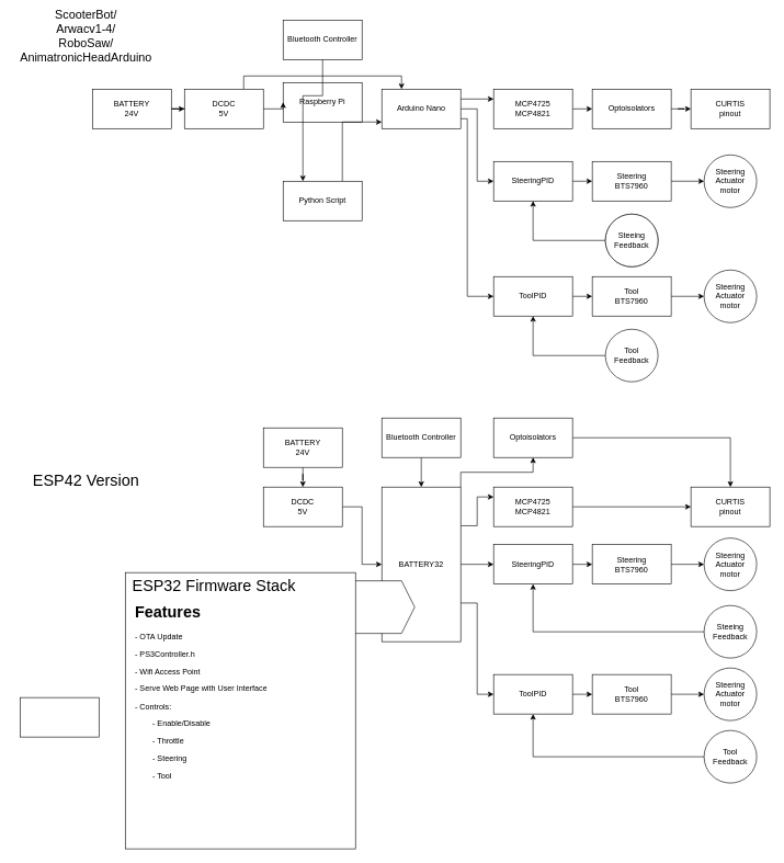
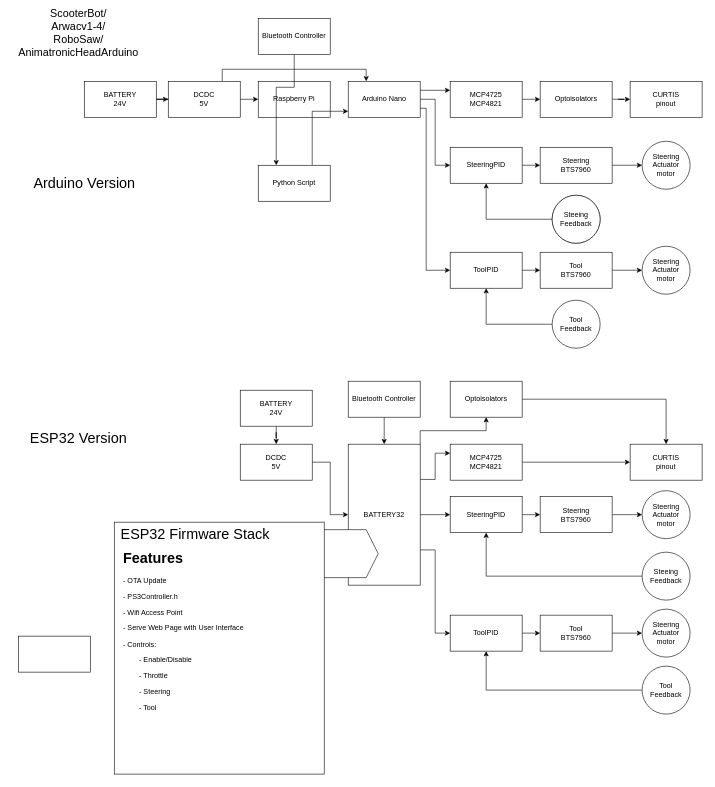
  <mxCell id="0" />
  <mxCell id="1" parent="0" />
  <mxCell id="2" style="edgeStyle=orthogonalEdgeStyle;rounded=0;orthogonalLoop=1;jettySize=auto;html=1;exitX=1;exitY=0.25;exitDx=0;exitDy=0;entryX=0;entryY=0.25;entryDx=0;entryDy=0;" parent="1" source="5" target="20" edge="1"><mxGeometry relative="1" as="geometry" /></mxCell>
  <mxCell id="3" style="edgeStyle=orthogonalEdgeStyle;rounded=0;orthogonalLoop=1;jettySize=auto;html=1;exitX=1;exitY=0.5;exitDx=0;exitDy=0;entryX=0;entryY=0.5;entryDx=0;entryDy=0;" parent="1" source="5" target="11" edge="1"><mxGeometry relative="1" as="geometry" /></mxCell>
  <mxCell id="4" style="edgeStyle=orthogonalEdgeStyle;rounded=0;orthogonalLoop=1;jettySize=auto;html=1;exitX=1;exitY=0.75;exitDx=0;exitDy=0;entryX=0;entryY=0.5;entryDx=0;entryDy=0;" parent="1" source="5" target="16" edge="1"><mxGeometry relative="1" as="geometry"><Array as="points"><mxPoint x="710" y="180" /><mxPoint x="710" y="450" /></Array></mxGeometry></mxCell>
  <mxCell id="5" value="Arduino Nano" style="rounded=0;whiteSpace=wrap;html=1;" parent="1" vertex="1"><mxGeometry x="580" y="135" width="120" height="60" as="geometry" /></mxCell>
  <mxCell id="6" style="edgeStyle=orthogonalEdgeStyle;rounded=0;orthogonalLoop=1;jettySize=auto;html=1;exitX=1;exitY=0.5;exitDx=0;exitDy=0;" parent="1" source="7" target="24" edge="1"><mxGeometry relative="1" as="geometry" /></mxCell>
  <mxCell id="7" value="Steering&lt;br&gt;BTS7960" style="rounded=0;whiteSpace=wrap;html=1;" parent="1" vertex="1"><mxGeometry x="900" y="245" width="120" height="60" as="geometry" /></mxCell>
  <mxCell id="8" style="edgeStyle=orthogonalEdgeStyle;rounded=0;orthogonalLoop=1;jettySize=auto;html=1;exitX=1;exitY=0.5;exitDx=0;exitDy=0;" parent="1" source="9" target="25" edge="1"><mxGeometry relative="1" as="geometry" /></mxCell>
  <mxCell id="9" value="Tool&lt;br&gt;BTS7960" style="rounded=0;whiteSpace=wrap;html=1;" parent="1" vertex="1"><mxGeometry x="900" y="420" width="120" height="60" as="geometry" /></mxCell>
  <mxCell id="10" style="edgeStyle=orthogonalEdgeStyle;rounded=0;orthogonalLoop=1;jettySize=auto;html=1;exitX=1;exitY=0.5;exitDx=0;exitDy=0;entryX=0;entryY=0.5;entryDx=0;entryDy=0;" parent="1" source="11" target="7" edge="1"><mxGeometry relative="1" as="geometry" /></mxCell>
  <mxCell id="11" value="SteeringPID" style="rounded=0;whiteSpace=wrap;html=1;" parent="1" vertex="1"><mxGeometry x="750" y="245" width="120" height="60" as="geometry" /></mxCell>
  <mxCell id="12" value="Steeing Feedback&lt;br&gt;" style="ellipse;whiteSpace=wrap;html=1;aspect=fixed;" parent="1" vertex="1"><mxGeometry x="920" y="325" width="80" height="80" as="geometry" /></mxCell>
  <mxCell id="13" style="edgeStyle=orthogonalEdgeStyle;rounded=0;orthogonalLoop=1;jettySize=auto;html=1;exitX=0;exitY=0.5;exitDx=0;exitDy=0;entryX=0.5;entryY=1;entryDx=0;entryDy=0;" parent="1" source="14" target="11" edge="1"><mxGeometry relative="1" as="geometry" /></mxCell>
  <mxCell id="14" value="Steeing Feedback&lt;br&gt;" style="ellipse;whiteSpace=wrap;html=1;aspect=fixed;" parent="1" vertex="1"><mxGeometry x="920" y="325" width="80" height="80" as="geometry" /></mxCell>
  <mxCell id="15" style="edgeStyle=orthogonalEdgeStyle;rounded=0;orthogonalLoop=1;jettySize=auto;html=1;exitX=1;exitY=0.5;exitDx=0;exitDy=0;entryX=0;entryY=0.5;entryDx=0;entryDy=0;" parent="1" source="16" target="9" edge="1"><mxGeometry relative="1" as="geometry" /></mxCell>
  <mxCell id="16" value="ToolPID" style="rounded=0;whiteSpace=wrap;html=1;" parent="1" vertex="1"><mxGeometry x="750" y="420" width="120" height="60" as="geometry" /></mxCell>
  <mxCell id="17" style="edgeStyle=orthogonalEdgeStyle;rounded=0;orthogonalLoop=1;jettySize=auto;html=1;exitX=0;exitY=0.5;exitDx=0;exitDy=0;entryX=0.5;entryY=1;entryDx=0;entryDy=0;" parent="1" source="18" target="16" edge="1"><mxGeometry relative="1" as="geometry" /></mxCell>
  <mxCell id="18" value="Tool Feedback" style="ellipse;whiteSpace=wrap;html=1;aspect=fixed;" parent="1" vertex="1"><mxGeometry x="920" y="500" width="80" height="80" as="geometry" /></mxCell>
  <mxCell id="19" style="edgeStyle=orthogonalEdgeStyle;rounded=0;orthogonalLoop=1;jettySize=auto;html=1;exitX=1;exitY=0.5;exitDx=0;exitDy=0;entryX=0;entryY=0.5;entryDx=0;entryDy=0;" parent="1" source="20" target="22" edge="1"><mxGeometry relative="1" as="geometry" /></mxCell>
  <mxCell id="20" value="MCP4725&lt;br&gt;MCP4821" style="rounded=0;whiteSpace=wrap;html=1;" parent="1" vertex="1"><mxGeometry x="750" y="135" width="120" height="60" as="geometry" /></mxCell>
  <mxCell id="21" style="edgeStyle=orthogonalEdgeStyle;rounded=0;orthogonalLoop=1;jettySize=auto;html=1;exitX=1;exitY=0.5;exitDx=0;exitDy=0;" parent="1" source="22" target="23" edge="1"><mxGeometry relative="1" as="geometry" /></mxCell>
  <mxCell id="22" value="Optoisolators" style="rounded=0;whiteSpace=wrap;html=1;" parent="1" vertex="1"><mxGeometry x="900" y="135" width="120" height="60" as="geometry" /></mxCell>
  <mxCell id="23" value="CURTIS&lt;br&gt;pinout" style="rounded=0;whiteSpace=wrap;html=1;" parent="1" vertex="1"><mxGeometry x="1050" y="135" width="120" height="60" as="geometry" /></mxCell>
  <mxCell id="24" value="Steering&lt;br&gt;Actuator&lt;br&gt;motor" style="ellipse;whiteSpace=wrap;html=1;aspect=fixed;" parent="1" vertex="1"><mxGeometry x="1070" y="235" width="80" height="80" as="geometry" /></mxCell>
  <mxCell id="25" value="Steering&lt;br&gt;Actuator&lt;br&gt;motor" style="ellipse;whiteSpace=wrap;html=1;aspect=fixed;" parent="1" vertex="1"><mxGeometry x="1070" y="410" width="80" height="80" as="geometry" /></mxCell>
- <mxCell id="26" value="Raspberry Pi" style="rounded=0;whiteSpace=wrap;html=1;" parent="1" vertex="1"><mxGeometry x="430" y="125" width="120" height="60" as="geometry" /></mxCell>
+ <mxCell id="26" value="Raspberry Pi" style="rounded=0;whiteSpace=wrap;html=1;" parent="1" vertex="1"><mxGeometry x="430" y="135" width="120" height="60" as="geometry" /></mxCell>
  <mxCell id="27" style="edgeStyle=orthogonalEdgeStyle;rounded=0;orthogonalLoop=1;jettySize=auto;html=1;exitX=1;exitY=0.5;exitDx=0;exitDy=0;entryX=0;entryY=0.5;entryDx=0;entryDy=0;" parent="1" source="29" target="26" edge="1"><mxGeometry relative="1" as="geometry" /></mxCell>
  <mxCell id="28" style="edgeStyle=orthogonalEdgeStyle;rounded=0;orthogonalLoop=1;jettySize=auto;html=1;exitX=0.75;exitY=0;exitDx=0;exitDy=0;entryX=0.25;entryY=0;entryDx=0;entryDy=0;" parent="1" source="29" target="5" edge="1"><mxGeometry relative="1" as="geometry" /></mxCell>
  <mxCell id="29" value="DCDC&lt;br&gt;5V&lt;br&gt;" style="rounded=0;whiteSpace=wrap;html=1;" parent="1" vertex="1"><mxGeometry x="280" y="135" width="120" height="60" as="geometry" /></mxCell>
  <mxCell id="30" style="edgeStyle=orthogonalEdgeStyle;rounded=0;orthogonalLoop=1;jettySize=auto;html=1;exitX=1;exitY=0.5;exitDx=0;exitDy=0;" parent="1" source="31" target="29" edge="1"><mxGeometry relative="1" as="geometry" /></mxCell>
  <mxCell id="31" value="BATTERY&lt;br&gt;24V" style="rounded=0;whiteSpace=wrap;html=1;" parent="1" vertex="1"><mxGeometry x="140" y="135" width="120" height="60" as="geometry" /></mxCell>
  <mxCell id="32" style="edgeStyle=orthogonalEdgeStyle;rounded=0;orthogonalLoop=1;jettySize=auto;html=1;exitX=0.75;exitY=0;exitDx=0;exitDy=0;" parent="1" source="33" edge="1"><mxGeometry relative="1" as="geometry"><mxPoint x="580" y="185" as="targetPoint" /><Array as="points"><mxPoint x="520" y="185" /><mxPoint x="580" y="185" /></Array></mxGeometry></mxCell>
  <mxCell id="33" value="Python Script" style="rounded=0;whiteSpace=wrap;html=1;" parent="1" vertex="1"><mxGeometry x="430" y="275" width="120" height="60" as="geometry" /></mxCell>
  <mxCell id="34" style="edgeStyle=orthogonalEdgeStyle;rounded=0;orthogonalLoop=1;jettySize=auto;html=1;exitX=0.5;exitY=1;exitDx=0;exitDy=0;entryX=0.25;entryY=0;entryDx=0;entryDy=0;" parent="1" source="35" target="33" edge="1"><mxGeometry relative="1" as="geometry"><Array as="points"><mxPoint x="490" y="145" /><mxPoint x="460" y="145" /></Array></mxGeometry></mxCell>
  <mxCell id="35" value="Bluetooth Controller" style="rounded=0;whiteSpace=wrap;html=1;" parent="1" vertex="1"><mxGeometry x="430" y="30" width="120" height="60" as="geometry" /></mxCell>
  <mxCell id="36" value="&lt;font style=&quot;font-size: 18px&quot;&gt;ScooterBot/&lt;br&gt;Arwacv1-4/&lt;br&gt;RoboSaw/&lt;br&gt;AnimatronicHeadArduino&lt;/font&gt;" style="text;html=1;resizable=0;autosize=1;align=center;verticalAlign=middle;points=[];fillColor=none;strokeColor=none;rounded=0;" parent="1" vertex="1"><mxGeometry x="20" y="20" width="220" height="70" as="geometry" /></mxCell>
- <mxCell id="38" value="&lt;font style=&quot;font-size: 24px&quot;&gt;ESP42 Version&lt;/font&gt;" style="text;html=1;resizable=0;autosize=1;align=center;verticalAlign=middle;points=[];fillColor=none;strokeColor=none;rounded=0;fontSize=18;" parent="1" vertex="1"><mxGeometry x="40" y="715" width="180" height="30" as="geometry" /></mxCell>
+ <mxCell id="37" value="&lt;font style=&quot;font-size: 24px&quot;&gt;Arduino Version&lt;/font&gt;" style="text;html=1;resizable=0;autosize=1;align=center;verticalAlign=middle;points=[];fillColor=none;strokeColor=none;rounded=0;fontSize=18;" parent="1" vertex="1"><mxGeometry x="50" y="290" width="180" height="30" as="geometry" /></mxCell>
+ <mxCell id="38" value="&lt;font style=&quot;font-size: 24px&quot;&gt;ESP32 Version&lt;/font&gt;" style="text;html=1;resizable=0;autosize=1;align=center;verticalAlign=middle;points=[];fillColor=none;strokeColor=none;rounded=0;fontSize=18;" parent="1" vertex="1"><mxGeometry x="40" y="715" width="180" height="30" as="geometry" /></mxCell>
  <mxCell id="39" style="edgeStyle=orthogonalEdgeStyle;rounded=0;orthogonalLoop=1;jettySize=auto;html=1;exitX=1;exitY=0.25;exitDx=0;exitDy=0;entryX=0;entryY=0.25;entryDx=0;entryDy=0;" parent="1" source="43" target="57" edge="1"><mxGeometry relative="1" as="geometry" /></mxCell>
  <mxCell id="40" style="edgeStyle=orthogonalEdgeStyle;rounded=0;orthogonalLoop=1;jettySize=auto;html=1;exitX=1;exitY=0.5;exitDx=0;exitDy=0;entryX=0;entryY=0.5;entryDx=0;entryDy=0;" parent="1" source="43" target="49" edge="1"><mxGeometry relative="1" as="geometry" /></mxCell>
  <mxCell id="41" style="edgeStyle=orthogonalEdgeStyle;rounded=0;orthogonalLoop=1;jettySize=auto;html=1;exitX=1;exitY=0;exitDx=0;exitDy=0;fontSize=24;" parent="1" source="43" target="59" edge="1"><mxGeometry relative="1" as="geometry" /></mxCell>
  <mxCell id="42" style="edgeStyle=orthogonalEdgeStyle;rounded=0;orthogonalLoop=1;jettySize=auto;html=1;exitX=1;exitY=0.75;exitDx=0;exitDy=0;entryX=0;entryY=0.5;entryDx=0;entryDy=0;fontSize=24;" parent="1" source="43" target="53" edge="1"><mxGeometry relative="1" as="geometry" /></mxCell>
  <mxCell id="43" value="BATTERY32" style="rounded=0;whiteSpace=wrap;html=1;" parent="1" vertex="1"><mxGeometry x="580" y="740" width="120" height="235" as="geometry" /></mxCell>
  <mxCell id="44" style="edgeStyle=orthogonalEdgeStyle;rounded=0;orthogonalLoop=1;jettySize=auto;html=1;exitX=1;exitY=0.5;exitDx=0;exitDy=0;" parent="1" source="45" target="61" edge="1"><mxGeometry relative="1" as="geometry" /></mxCell>
  <mxCell id="45" value="Steering&lt;br&gt;BTS7960" style="rounded=0;whiteSpace=wrap;html=1;" parent="1" vertex="1"><mxGeometry x="900" y="827.5" width="120" height="60" as="geometry" /></mxCell>
  <mxCell id="46" style="edgeStyle=orthogonalEdgeStyle;rounded=0;orthogonalLoop=1;jettySize=auto;html=1;exitX=1;exitY=0.5;exitDx=0;exitDy=0;" parent="1" source="47" target="62" edge="1"><mxGeometry relative="1" as="geometry" /></mxCell>
  <mxCell id="47" value="Tool&lt;br&gt;BTS7960" style="rounded=0;whiteSpace=wrap;html=1;" parent="1" vertex="1"><mxGeometry x="900" y="1025" width="120" height="60" as="geometry" /></mxCell>
  <mxCell id="48" style="edgeStyle=orthogonalEdgeStyle;rounded=0;orthogonalLoop=1;jettySize=auto;html=1;exitX=1;exitY=0.5;exitDx=0;exitDy=0;entryX=0;entryY=0.5;entryDx=0;entryDy=0;" parent="1" source="49" target="45" edge="1"><mxGeometry relative="1" as="geometry" /></mxCell>
  <mxCell id="49" value="SteeringPID" style="rounded=0;whiteSpace=wrap;html=1;" parent="1" vertex="1"><mxGeometry x="750" y="827.5" width="120" height="60" as="geometry" /></mxCell>
  <mxCell id="50" style="edgeStyle=orthogonalEdgeStyle;rounded=0;orthogonalLoop=1;jettySize=auto;html=1;exitX=0;exitY=0.5;exitDx=0;exitDy=0;entryX=0.5;entryY=1;entryDx=0;entryDy=0;" parent="1" source="51" target="49" edge="1"><mxGeometry relative="1" as="geometry" /></mxCell>
  <mxCell id="51" value="Steeing Feedback&lt;br&gt;" style="ellipse;whiteSpace=wrap;html=1;aspect=fixed;" parent="1" vertex="1"><mxGeometry x="1070" y="920" width="80" height="80" as="geometry" /></mxCell>
  <mxCell id="52" style="edgeStyle=orthogonalEdgeStyle;rounded=0;orthogonalLoop=1;jettySize=auto;html=1;exitX=1;exitY=0.5;exitDx=0;exitDy=0;entryX=0;entryY=0.5;entryDx=0;entryDy=0;" parent="1" source="53" target="47" edge="1"><mxGeometry relative="1" as="geometry" /></mxCell>
  <mxCell id="53" value="ToolPID" style="rounded=0;whiteSpace=wrap;html=1;" parent="1" vertex="1"><mxGeometry x="750" y="1025" width="120" height="60" as="geometry" /></mxCell>
  <mxCell id="54" style="edgeStyle=orthogonalEdgeStyle;rounded=0;orthogonalLoop=1;jettySize=auto;html=1;exitX=0;exitY=0.5;exitDx=0;exitDy=0;entryX=0.5;entryY=1;entryDx=0;entryDy=0;" parent="1" source="55" target="53" edge="1"><mxGeometry relative="1" as="geometry" /></mxCell>
  <mxCell id="55" value="Tool Feedback" style="ellipse;whiteSpace=wrap;html=1;aspect=fixed;" parent="1" vertex="1"><mxGeometry x="1070" y="1110" width="80" height="80" as="geometry" /></mxCell>
  <mxCell id="56" style="edgeStyle=orthogonalEdgeStyle;rounded=0;orthogonalLoop=1;jettySize=auto;html=1;exitX=1;exitY=0.5;exitDx=0;exitDy=0;entryX=0;entryY=0.5;entryDx=0;entryDy=0;fontSize=24;" parent="1" source="57" target="60" edge="1"><mxGeometry relative="1" as="geometry" /></mxCell>
  <mxCell id="57" value="MCP4725&lt;br&gt;MCP4821" style="rounded=0;whiteSpace=wrap;html=1;" parent="1" vertex="1"><mxGeometry x="750" y="740" width="120" height="60" as="geometry" /></mxCell>
  <mxCell id="58" style="edgeStyle=orthogonalEdgeStyle;rounded=0;orthogonalLoop=1;jettySize=auto;html=1;exitX=1;exitY=0.5;exitDx=0;exitDy=0;" parent="1" source="59" target="60" edge="1"><mxGeometry relative="1" as="geometry" /></mxCell>
  <mxCell id="59" value="Optoisolators" style="rounded=0;whiteSpace=wrap;html=1;" parent="1" vertex="1"><mxGeometry x="750" y="635" width="120" height="60" as="geometry" /></mxCell>
  <mxCell id="60" value="CURTIS&lt;br&gt;pinout" style="rounded=0;whiteSpace=wrap;html=1;" parent="1" vertex="1"><mxGeometry x="1050" y="740" width="120" height="60" as="geometry" /></mxCell>
  <mxCell id="61" value="Steering&lt;br&gt;Actuator&lt;br&gt;motor" style="ellipse;whiteSpace=wrap;html=1;aspect=fixed;" parent="1" vertex="1"><mxGeometry x="1070" y="817.5" width="80" height="80" as="geometry" /></mxCell>
  <mxCell id="62" value="Steering&lt;br&gt;Actuator&lt;br&gt;motor" style="ellipse;whiteSpace=wrap;html=1;aspect=fixed;" parent="1" vertex="1"><mxGeometry x="1070" y="1015" width="80" height="80" as="geometry" /></mxCell>
  <mxCell id="63" style="edgeStyle=orthogonalEdgeStyle;rounded=0;orthogonalLoop=1;jettySize=auto;html=1;exitX=0.5;exitY=1;exitDx=0;exitDy=0;fontSize=24;" parent="1" source="64" target="43" edge="1"><mxGeometry relative="1" as="geometry" /></mxCell>
  <mxCell id="64" value="Bluetooth Controller" style="rounded=0;whiteSpace=wrap;html=1;" parent="1" vertex="1"><mxGeometry x="580" y="635" width="120" height="60" as="geometry" /></mxCell>
  <mxCell id="65" style="edgeStyle=orthogonalEdgeStyle;rounded=0;orthogonalLoop=1;jettySize=auto;html=1;exitX=1;exitY=0.5;exitDx=0;exitDy=0;fontSize=24;" parent="1" source="66" target="43" edge="1"><mxGeometry relative="1" as="geometry" /></mxCell>
  <mxCell id="66" value="DCDC&lt;br&gt;5V&lt;br&gt;" style="rounded=0;whiteSpace=wrap;html=1;" parent="1" vertex="1"><mxGeometry x="400" y="740" width="120" height="60" as="geometry" /></mxCell>
  <mxCell id="67" style="edgeStyle=orthogonalEdgeStyle;rounded=0;orthogonalLoop=1;jettySize=auto;html=1;exitX=0.5;exitY=1;exitDx=0;exitDy=0;" parent="1" source="68" target="66" edge="1"><mxGeometry relative="1" as="geometry" /></mxCell>
  <mxCell id="68" value="BATTERY&lt;br&gt;24V" style="rounded=0;whiteSpace=wrap;html=1;" parent="1" vertex="1"><mxGeometry x="400" y="650" width="120" height="60" as="geometry" /></mxCell>
  <mxCell id="69" value="" style="rounded=0;whiteSpace=wrap;html=1;fontSize=24;" parent="1" vertex="1"><mxGeometry x="30" y="1060" width="120" height="60" as="geometry" /></mxCell>
  <mxCell id="70" value="" style="shape=step;perimeter=stepPerimeter;whiteSpace=wrap;html=1;fixedSize=1;" vertex="1" parent="1"><mxGeometry x="510" y="882.5" width="120" height="80" as="geometry" /></mxCell>
  <mxCell id="71" value="" style="rounded=0;whiteSpace=wrap;html=1;" vertex="1" parent="1"><mxGeometry x="190" y="870" width="350" height="420" as="geometry" /></mxCell>
  <mxCell id="72" value="ESP32 Firmware Stack" style="text;html=1;strokeColor=none;fillColor=none;align=center;verticalAlign=middle;whiteSpace=wrap;rounded=0;fontSize=24;" parent="1" vertex="1"><mxGeometry x="180" y="860" width="290" height="60" as="geometry" /></mxCell>
  <mxCell id="73" value="&lt;h1&gt;Features&lt;/h1&gt;&lt;p&gt;- OTA Update&lt;/p&gt;&lt;p&gt;- PS3Controller.h&lt;/p&gt;&lt;p&gt;- Wifi Access Point&lt;/p&gt;&lt;p&gt;- Serve Web Page with User Interface&lt;/p&gt;&lt;p&gt;- Controls:&amp;nbsp;&lt;/p&gt;&lt;p&gt;&lt;span style=&quot;white-space: pre&quot;&gt;&#09;&lt;/span&gt;- Enable/Disable&lt;br&gt;&lt;/p&gt;&lt;p&gt;&lt;span style=&quot;white-space: pre&quot;&gt;&#09;&lt;/span&gt;- Throttle&lt;br&gt;&lt;/p&gt;&lt;p&gt;&lt;span style=&quot;white-space: pre&quot;&gt;&#09;&lt;/span&gt;- Steering&lt;br&gt;&lt;/p&gt;&lt;p&gt;&lt;span style=&quot;white-space: pre&quot;&gt;&#09;&lt;/span&gt;- Tool&lt;br&gt;&lt;/p&gt;&lt;p&gt;&lt;br&gt;&lt;/p&gt;" style="text;html=1;strokeColor=none;fillColor=none;spacing=5;spacingTop=-20;whiteSpace=wrap;overflow=hidden;rounded=0;" vertex="1" parent="1"><mxGeometry x="200" y="910" width="260" height="320" as="geometry" /></mxCell>
